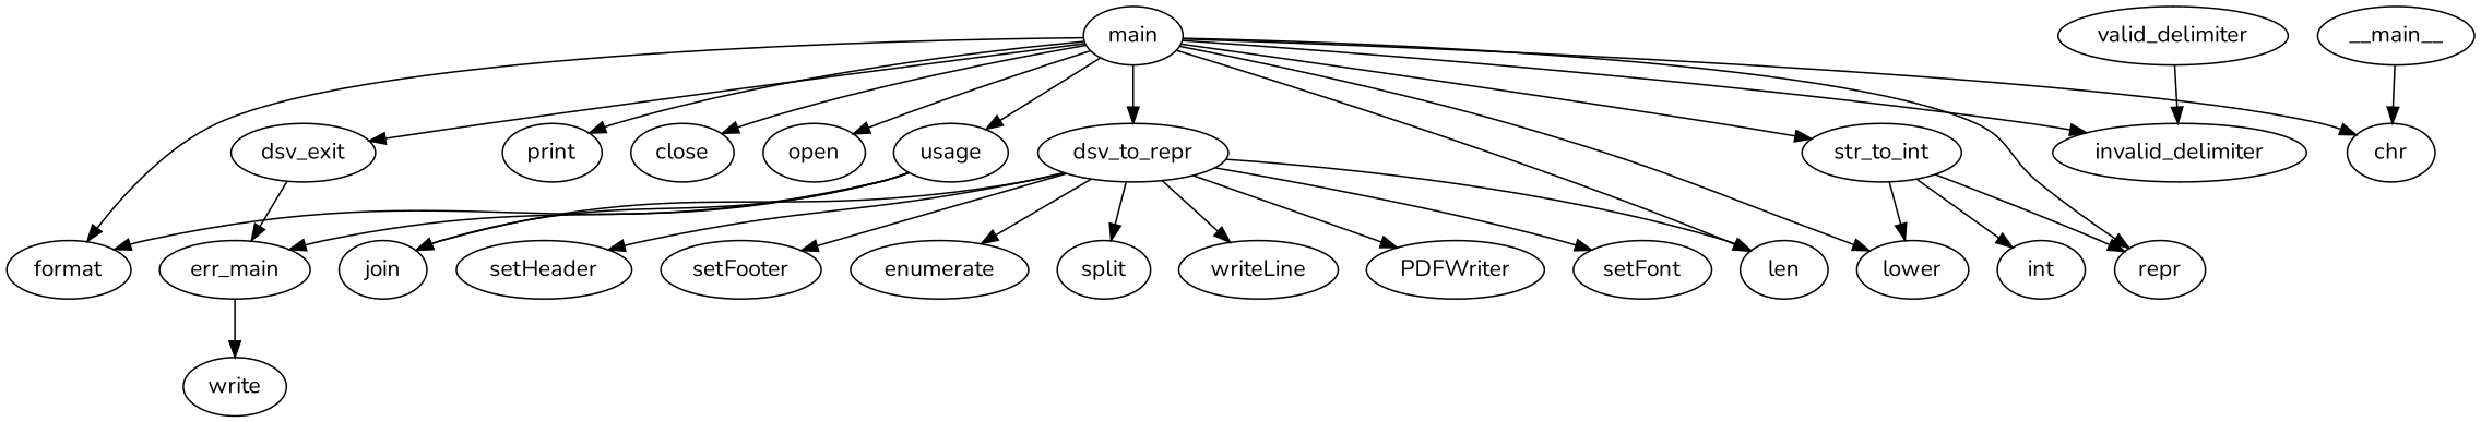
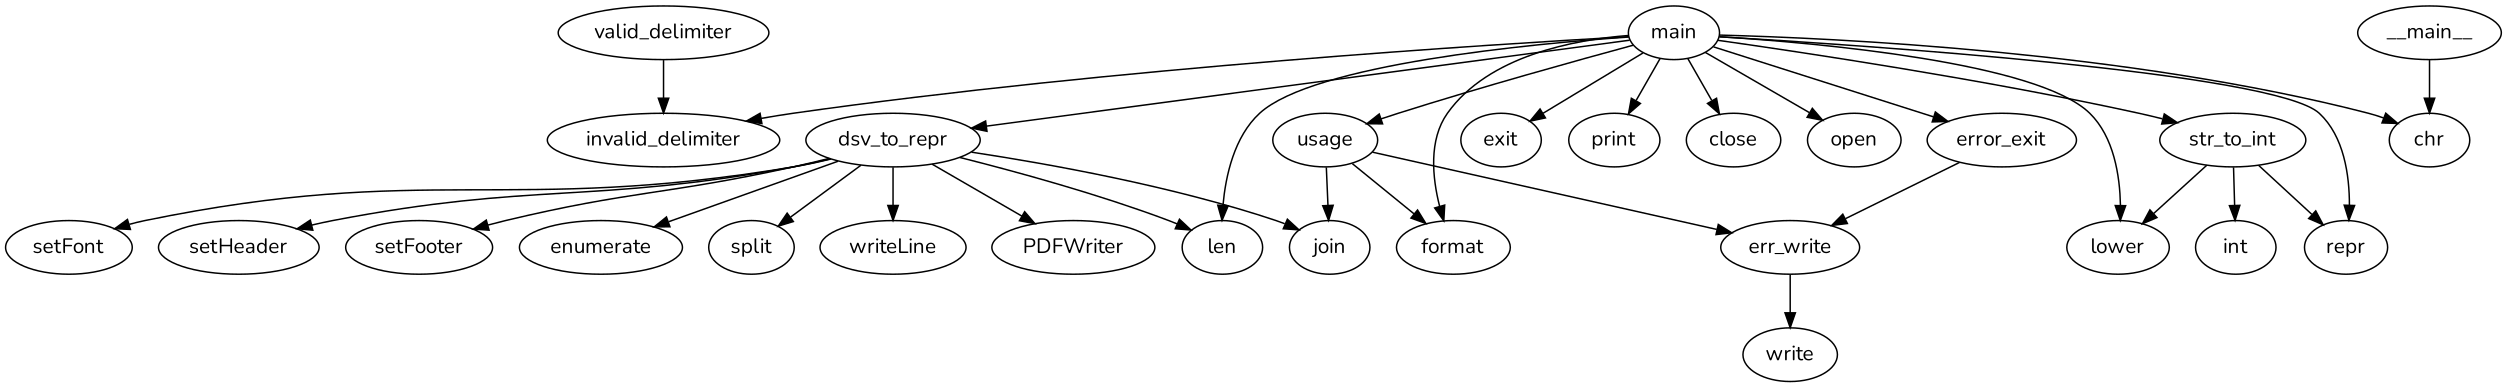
  strict digraph {
    fontname=Nunito
    node [fontname=Nunito]
    edge [fontname=Nunito]
-   err_write [label=err_main]
+   err_write
    write
-   error_exit [label=dsv_exit]
+   error_exit
    usage
    format
    join
    str_to_int
    int
    repr
    lower
    valid_delimiter
    invalid_delimiter
    n13 [label=dsv_to_repr]
    PDFWriter
    setFont
    setHeader
    setFooter
    enumerate
    split
    len
    writeLine
    main
+   exit
    chr
    print
    close
    open
    __main__
    err_write -> write
    error_exit -> err_write
    usage -> err_write
    usage -> format
    usage -> join
    str_to_int -> int
    str_to_int -> repr
    str_to_int -> lower
    valid_delimiter -> invalid_delimiter
    n13 -> join
    n13 -> PDFWriter
    n13 -> setFont
    n13 -> setHeader
    n13 -> setFooter
    n13 -> enumerate
    n13 -> split
    n13 -> len
    n13 -> writeLine
    main -> error_exit
    main -> usage
    main -> format
    main -> str_to_int
    main -> repr
    main -> lower
    main -> invalid_delimiter
    main -> n13
    main -> len
+   main -> exit
    main -> chr
    main -> print
    main -> close
    main -> open
    __main__ -> chr
  }
